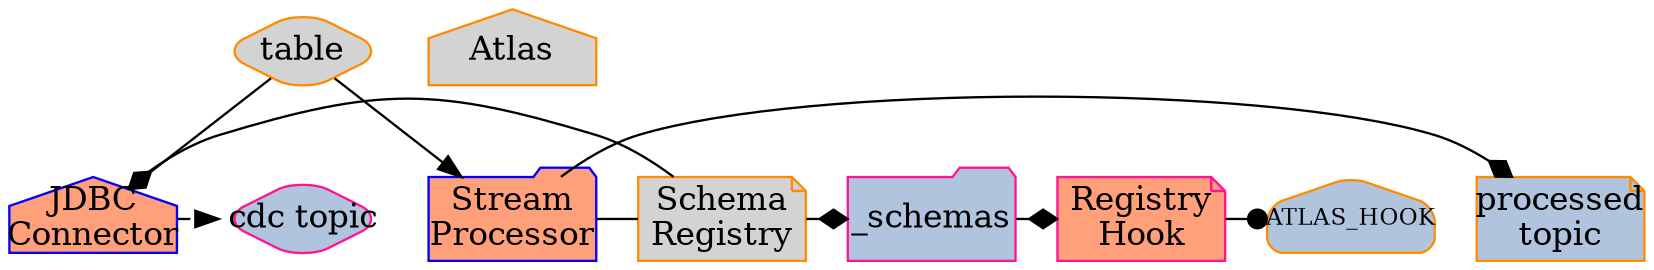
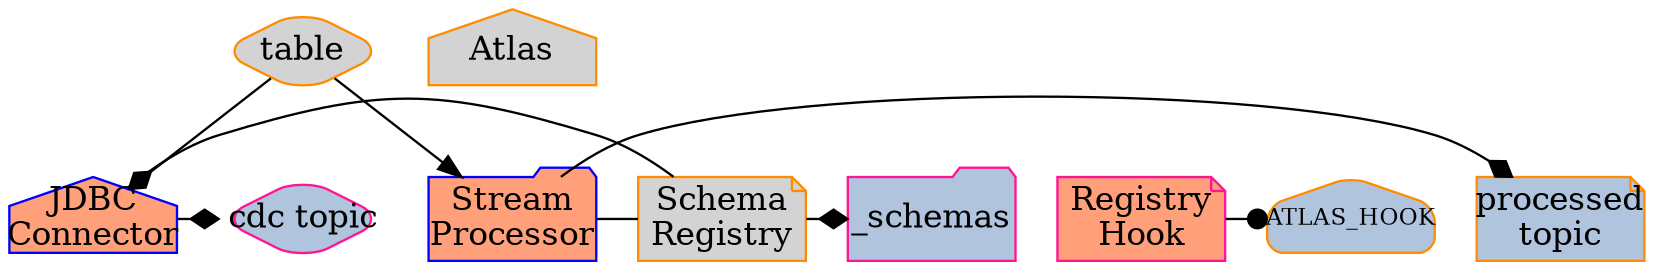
  digraph {
    rank=same
    node [color=darkorange fillcolor=lightsteelblue fixedsize=true shape=house style=filled]
    edge [arrowhead=diamond]
    n1 [color=blue fillcolor=lightsalmon label="JDBC\nConnector" width=1]
    n2 [color=blue fillcolor=lightsalmon label="Stream\nProcessor" shape=folder width=1]
    n3 [color=deeppink fillcolor=lightsalmon label="Registry\nHook" shape=note width=1]
    table [fillcolor=lightgray shape=diamond style="filled,rounded" width=1]
    n5 [color=deeppink label="cdc topic" shape=diamond style="filled,rounded" width=1]
    n6 [label="processed\ntopic" shape=note style="filled,rounded" width=1]
    _schemas [color=deeppink shape=folder style="filled,rounded" width=1]
    ATLAS_HOOK [fontsize=10 style="filled,rounded" width=1]
    n9 [fillcolor=lightgray label="Schema\nRegistry" shape=note width=1]
    n10 [fillcolor=lightgray label=Atlas width=1]
    subgraph sub_1 {
      n1
      n2
      n3
    }
    subgraph sub_2 {
      table
    }
    subgraph sub_3 {
      n5
      n6
      _schemas
      ATLAS_HOOK
    }
    subgraph sub_4 {
      n1
      n2
      _schemas
      n9
    }
-   n1 -> n5 [arrowhead=normal]
+   n1 -> n5
    n1 -> n9 [dir=none arrowhead=""]
    n2 -> n6
    n2 -> n9 [dir=none arrowhead=""]
    n3 -> ATLAS_HOOK [arrowhead=dot]
    table -> n1
    table -> n2 [arrowhead=normal]
-   _schemas -> n3
    n9 -> _schemas
  }
